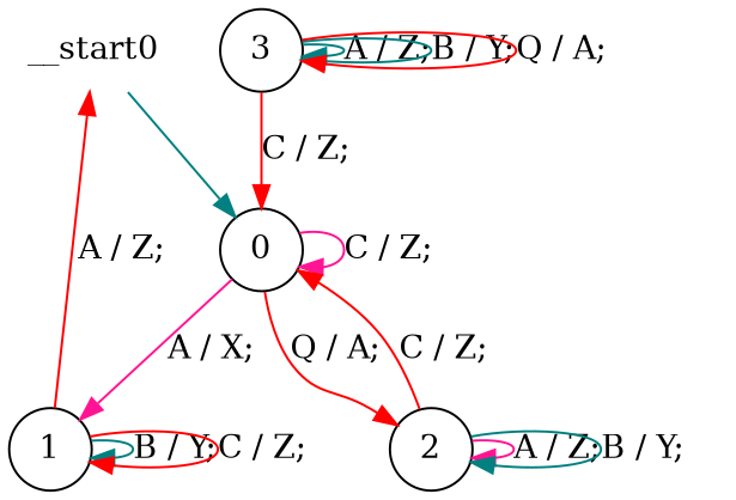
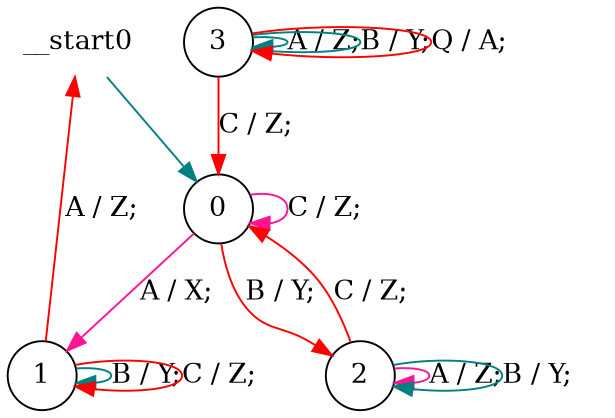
  digraph {
    node [shape=circle]
    edge [color=red]
    __start0 [shape=none]
    n2 [label=0]
    n3 [label=1]
    n4 [label=2]
    n5 [label=3]
    __start0 -> n2 [color=teal]
    n2 -> n2 [color=deeppink label="C / Z;"]
    n2 -> n3 [color=deeppink label="A / X;"]
-   n2 -> n4 [label="Q / A;"]
+   n2 -> n4 [label="B / Y;"]
    n3 -> __start0 [label="A / Z;"]
    n3 -> n3 [color=teal label="B / Y;"]
    n3 -> n3 [label="C / Z;"]
    n4 -> n2 [label="C / Z;"]
    n4 -> n4 [color=deeppink label="A / Z;"]
    n4 -> n4 [color=teal label="B / Y;"]
    n5 -> n2 [label="C / Z;"]
    n5 -> n5 [color=teal label="A / Z;"]
    n5 -> n5 [color=teal label="B / Y;"]
    n5 -> n5 [label="Q / A;"]
  }
